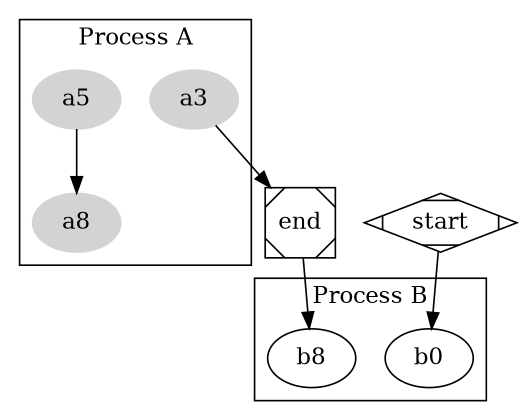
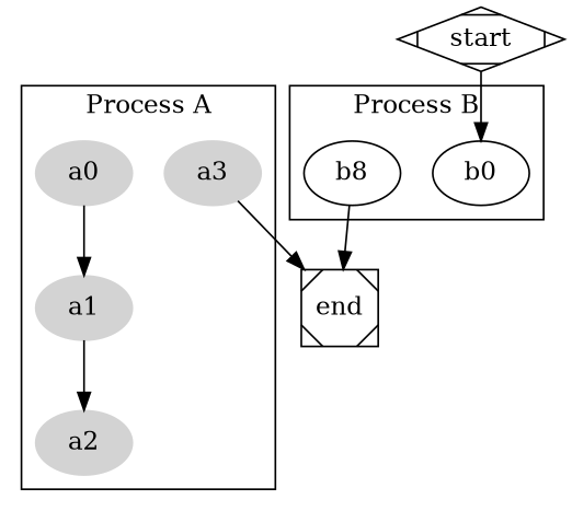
  digraph {
    fontname="DejaVu Serif"
    node [fontname="DejaVu Serif"]
    edge [fontname="DejaVu Serif"]
-   a0 [color=lightgray style=filled label=a5]
-   a1 [color=lightgray style=filled label=a8]
+   a0 [color=lightgray style=filled]
+   a1 [color=lightgray style=filled]
+   a2 [color=lightgray style=filled]
    a3 [color=lightgray style=filled]
    b0
    n6 [label=b8]
    end [shape=Msquare]
    start [shape=Mdiamond]
    subgraph cluster_1 {
      label="Process A"
      a0
      a1
+     a2
      a3
    }
    subgraph cluster_2 {
      label="Process B"
      b0
      n6
    }
    a0 -> a1
+   a1 -> a2
    a3 -> end
-   end -> n6
+   n6 -> end
    start -> b0
  }
